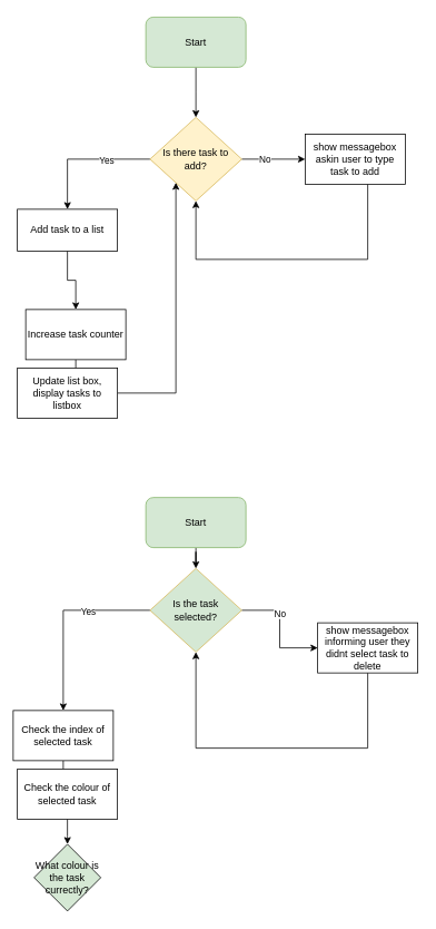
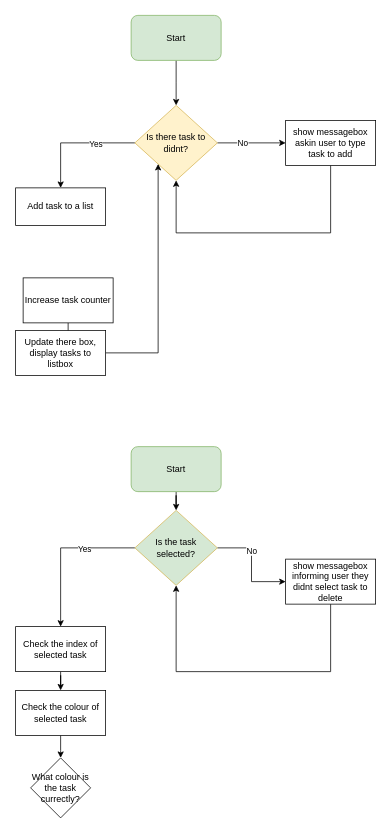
  <mxCell id="0" />
  <mxCell id="1" parent="0" />
  <mxCell id="2" style="edgeStyle=orthogonalEdgeStyle;rounded=0;orthogonalLoop=1;jettySize=auto;html=1;entryX=0.5;entryY=0;entryDx=0;entryDy=0;" edge="1" parent="1" source="3"><mxGeometry relative="1" as="geometry"><mxPoint x="234" y="140" as="targetPoint" /></mxGeometry></mxCell>
  <mxCell id="3" value="Start" style="rounded=1;whiteSpace=wrap;html=1;fillColor=#d5e8d4;strokeColor=#82b366;" vertex="1" parent="1"><mxGeometry x="174" y="20" width="120" height="60" as="geometry" /></mxCell>
  <mxCell id="4" style="edgeStyle=orthogonalEdgeStyle;rounded=0;orthogonalLoop=1;jettySize=auto;html=1;" edge="1" parent="1" source="8" target="10"><mxGeometry relative="1" as="geometry"><mxPoint x="80" y="280" as="targetPoint" /></mxGeometry></mxCell>
  <mxCell id="5" value="Yes" style="edgeLabel;html=1;align=center;verticalAlign=middle;resizable=0;points=[];" vertex="1" connectable="0" parent="4"><mxGeometry x="-0.331" y="1" relative="1" as="geometry"><mxPoint as="offset" /></mxGeometry></mxCell>
  <mxCell id="6" style="edgeStyle=orthogonalEdgeStyle;rounded=0;orthogonalLoop=1;jettySize=auto;html=1;entryX=0;entryY=0.5;entryDx=0;entryDy=0;" edge="1" parent="1" source="8" target="14"><mxGeometry relative="1" as="geometry"><mxPoint x="370" y="190" as="targetPoint" /></mxGeometry></mxCell>
  <mxCell id="7" value="No" style="edgeLabel;html=1;align=center;verticalAlign=middle;resizable=0;points=[];" vertex="1" connectable="0" parent="6"><mxGeometry x="-0.28" relative="1" as="geometry"><mxPoint as="offset" /></mxGeometry></mxCell>
- <mxCell id="8" value="Is there task to add?" style="rhombus;whiteSpace=wrap;html=1;fillColor=#fff2cc;strokeColor=#d6b656;" vertex="1" parent="1"><mxGeometry x="179" y="140" width="110" height="100" as="geometry" /></mxCell>
- <mxCell id="9" style="edgeStyle=orthogonalEdgeStyle;rounded=0;orthogonalLoop=1;jettySize=auto;html=1;" edge="1" parent="1" source="10" target="12"><mxGeometry relative="1" as="geometry"><mxPoint x="80" y="360" as="targetPoint" /></mxGeometry></mxCell>
+ <mxCell id="8" value="Is there task to didnt?" style="rhombus;whiteSpace=wrap;html=1;fillColor=#fff2cc;strokeColor=#d6b656;" vertex="1" parent="1"><mxGeometry x="179" y="140" width="110" height="100" as="geometry" /></mxCell>
  <mxCell id="10" value="Add task to a list" style="rounded=0;whiteSpace=wrap;html=1;" vertex="1" parent="1"><mxGeometry x="20" y="250" width="120" height="50" as="geometry" /></mxCell>
  <mxCell id="11" style="edgeStyle=orthogonalEdgeStyle;rounded=0;orthogonalLoop=1;jettySize=auto;html=1;" edge="1" parent="1" source="12"><mxGeometry relative="1" as="geometry"><mxPoint x="80" y="440" as="targetPoint" /></mxGeometry></mxCell>
  <mxCell id="12" value="Increase task counter" style="rounded=0;whiteSpace=wrap;html=1;" vertex="1" parent="1"><mxGeometry x="30" y="370" width="120" height="60" as="geometry" /></mxCell>
  <mxCell id="13" style="edgeStyle=orthogonalEdgeStyle;rounded=0;orthogonalLoop=1;jettySize=auto;html=1;entryX=0.5;entryY=1;entryDx=0;entryDy=0;" edge="1" parent="1" source="14" target="8"><mxGeometry relative="1" as="geometry"><mxPoint x="440" y="310" as="targetPoint" /><Array as="points"><mxPoint x="440" y="310" /><mxPoint x="234" y="310" /></Array></mxGeometry></mxCell>
- <mxCell id="14" value="show messagebox askin user to type task to add" style="rounded=0;whiteSpace=wrap;html=1;" vertex="1" parent="1"><mxGeometry x="365" y="160" width="120" height="60" as="geometry" /></mxCell>
+ <mxCell id="14" value="show messagebox askin user to type task to add" style="rounded=0;whiteSpace=wrap;html=1;" vertex="1" parent="1"><mxGeometry x="380" y="160" width="120" height="60" as="geometry" /></mxCell>
  <mxCell id="15" style="edgeStyle=orthogonalEdgeStyle;rounded=0;orthogonalLoop=1;jettySize=auto;html=1;" edge="1" parent="1" source="16" target="8"><mxGeometry relative="1" as="geometry"><mxPoint x="200" y="380" as="targetPoint" /><Array as="points"><mxPoint x="210" y="470" /></Array></mxGeometry></mxCell>
- <mxCell id="16" value="Update list box, display tasks to listbox" style="rounded=0;whiteSpace=wrap;html=1;" vertex="1" parent="1"><mxGeometry x="20" y="440" width="120" height="60" as="geometry" /></mxCell>
+ <mxCell id="16" value="Update there box, display tasks to listbox" style="rounded=0;whiteSpace=wrap;html=1;" vertex="1" parent="1"><mxGeometry x="20" y="440" width="120" height="60" as="geometry" /></mxCell>
  <mxCell id="17" style="edgeStyle=orthogonalEdgeStyle;rounded=0;orthogonalLoop=1;jettySize=auto;html=1;entryX=0.5;entryY=0;entryDx=0;entryDy=0;" edge="1" parent="1" source="18" target="23"><mxGeometry relative="1" as="geometry"><mxPoint x="234" y="725" as="targetPoint" /></mxGeometry></mxCell>
  <mxCell id="18" value="Start" style="rounded=1;whiteSpace=wrap;html=1;fillColor=#d5e8d4;strokeColor=#82b366;" vertex="1" parent="1"><mxGeometry x="174" y="595" width="120" height="60" as="geometry" /></mxCell>
  <mxCell id="19" style="edgeStyle=orthogonalEdgeStyle;rounded=0;orthogonalLoop=1;jettySize=auto;html=1;" edge="1" parent="1" source="23" target="25"><mxGeometry relative="1" as="geometry"><mxPoint x="80" y="865" as="targetPoint" /></mxGeometry></mxCell>
  <mxCell id="20" value="Yes" style="edgeLabel;html=1;align=center;verticalAlign=middle;resizable=0;points=[];" vertex="1" connectable="0" parent="19"><mxGeometry x="-0.331" y="1" relative="1" as="geometry"><mxPoint as="offset" /></mxGeometry></mxCell>
  <mxCell id="21" style="edgeStyle=orthogonalEdgeStyle;rounded=0;orthogonalLoop=1;jettySize=auto;html=1;entryX=0;entryY=0.5;entryDx=0;entryDy=0;" edge="1" parent="1" source="23" target="29"><mxGeometry relative="1" as="geometry"><mxPoint x="370" y="775" as="targetPoint" /></mxGeometry></mxCell>
  <mxCell id="22" value="No" style="edgeLabel;html=1;align=center;verticalAlign=middle;resizable=0;points=[];" vertex="1" connectable="0" parent="21"><mxGeometry x="-0.28" relative="1" as="geometry"><mxPoint as="offset" /></mxGeometry></mxCell>
  <mxCell id="23" value="Is the task selected?" style="rhombus;whiteSpace=wrap;html=1;fillColor=#d5e8d4;strokeColor=#d6b656;" vertex="1" parent="1"><mxGeometry x="179" y="680" width="110" height="100" as="geometry" /></mxCell>
  <mxCell id="24" style="edgeStyle=orthogonalEdgeStyle;rounded=0;orthogonalLoop=1;jettySize=auto;html=1;" edge="1" parent="1" source="25" target="27"><mxGeometry relative="1" as="geometry"><mxPoint x="80" y="1030" as="targetPoint" /></mxGeometry></mxCell>
- <mxCell id="25" value="Check the index of selected task" style="rounded=0;whiteSpace=wrap;html=1;" vertex="1" parent="1"><mxGeometry x="15" y="850" width="120" height="60" as="geometry" /></mxCell>
+ <mxCell id="25" value="Check the index of selected task" style="rounded=0;whiteSpace=wrap;html=1;" vertex="1" parent="1"><mxGeometry x="20" y="835" width="120" height="60" as="geometry" /></mxCell>
  <mxCell id="26" style="edgeStyle=orthogonalEdgeStyle;rounded=0;orthogonalLoop=1;jettySize=auto;html=1;" edge="1" parent="1" source="27"><mxGeometry relative="1" as="geometry"><mxPoint x="80" y="1010" as="targetPoint" /></mxGeometry></mxCell>
  <mxCell id="27" value="Check the colour of selected task" style="rounded=0;whiteSpace=wrap;html=1;" vertex="1" parent="1"><mxGeometry x="20" y="920" width="120" height="60" as="geometry" /></mxCell>
  <mxCell id="28" style="edgeStyle=orthogonalEdgeStyle;rounded=0;orthogonalLoop=1;jettySize=auto;html=1;entryX=0.5;entryY=1;entryDx=0;entryDy=0;" edge="1" parent="1" source="29" target="23"><mxGeometry relative="1" as="geometry"><mxPoint x="440" y="895" as="targetPoint" /><Array as="points"><mxPoint x="440" y="895" /><mxPoint x="234" y="895" /></Array></mxGeometry></mxCell>
  <mxCell id="29" value="show messagebox informing user they didnt select task to delete" style="rounded=0;whiteSpace=wrap;html=1;" vertex="1" parent="1"><mxGeometry x="380" y="745" width="120" height="60" as="geometry" /></mxCell>
- <mxCell id="30" value="What colour is the task currectly?" style="rhombus;whiteSpace=wrap;html=1;fillColor=#d5e8d4;" vertex="1" parent="1"><mxGeometry x="40" y="1010" width="80" height="80" as="geometry" /></mxCell>
+ <mxCell id="30" value="What colour is the task currectly?" style="rhombus;whiteSpace=wrap;html=1;" vertex="1" parent="1"><mxGeometry x="40" y="1010" width="80" height="80" as="geometry" /></mxCell>
